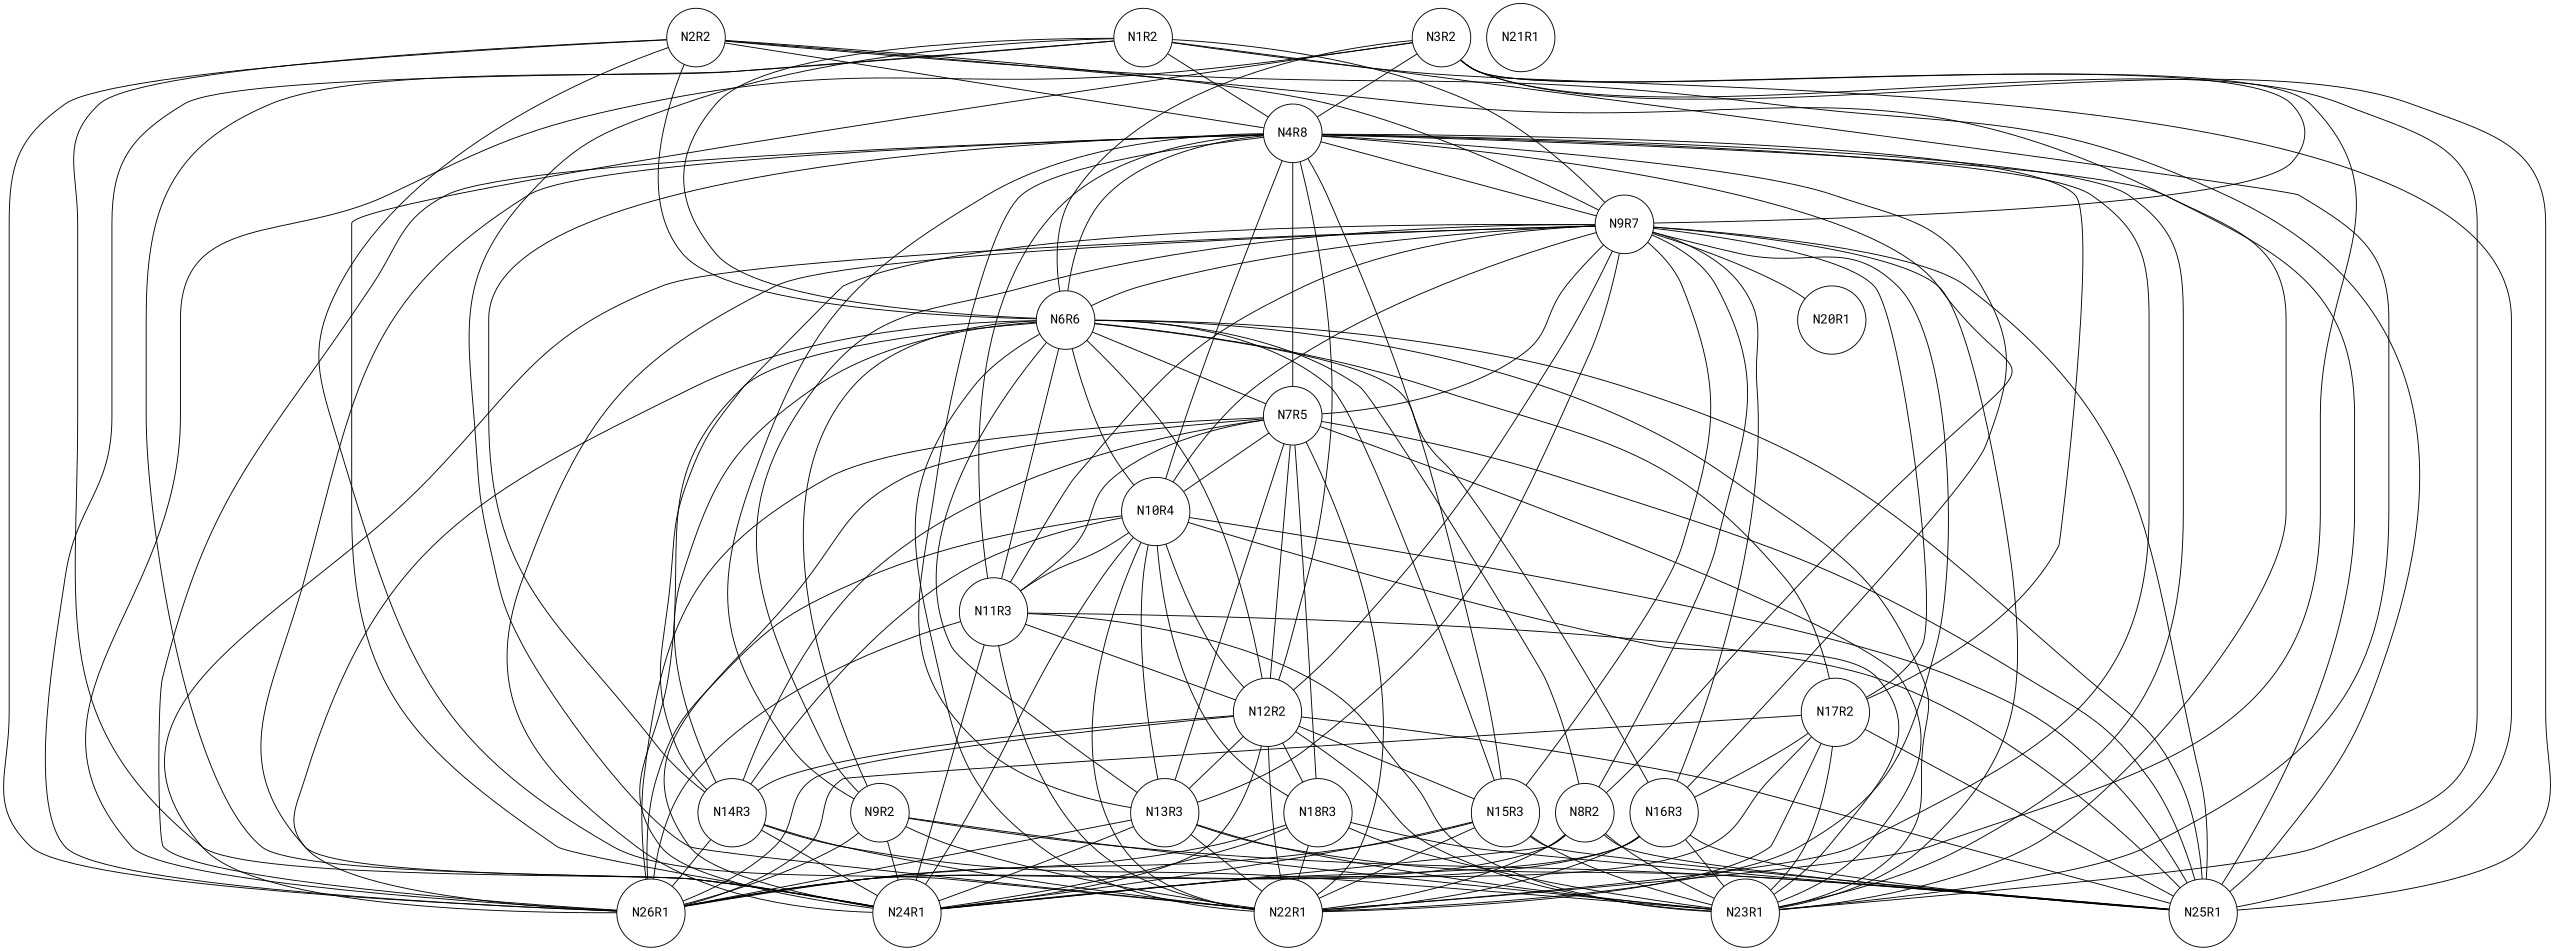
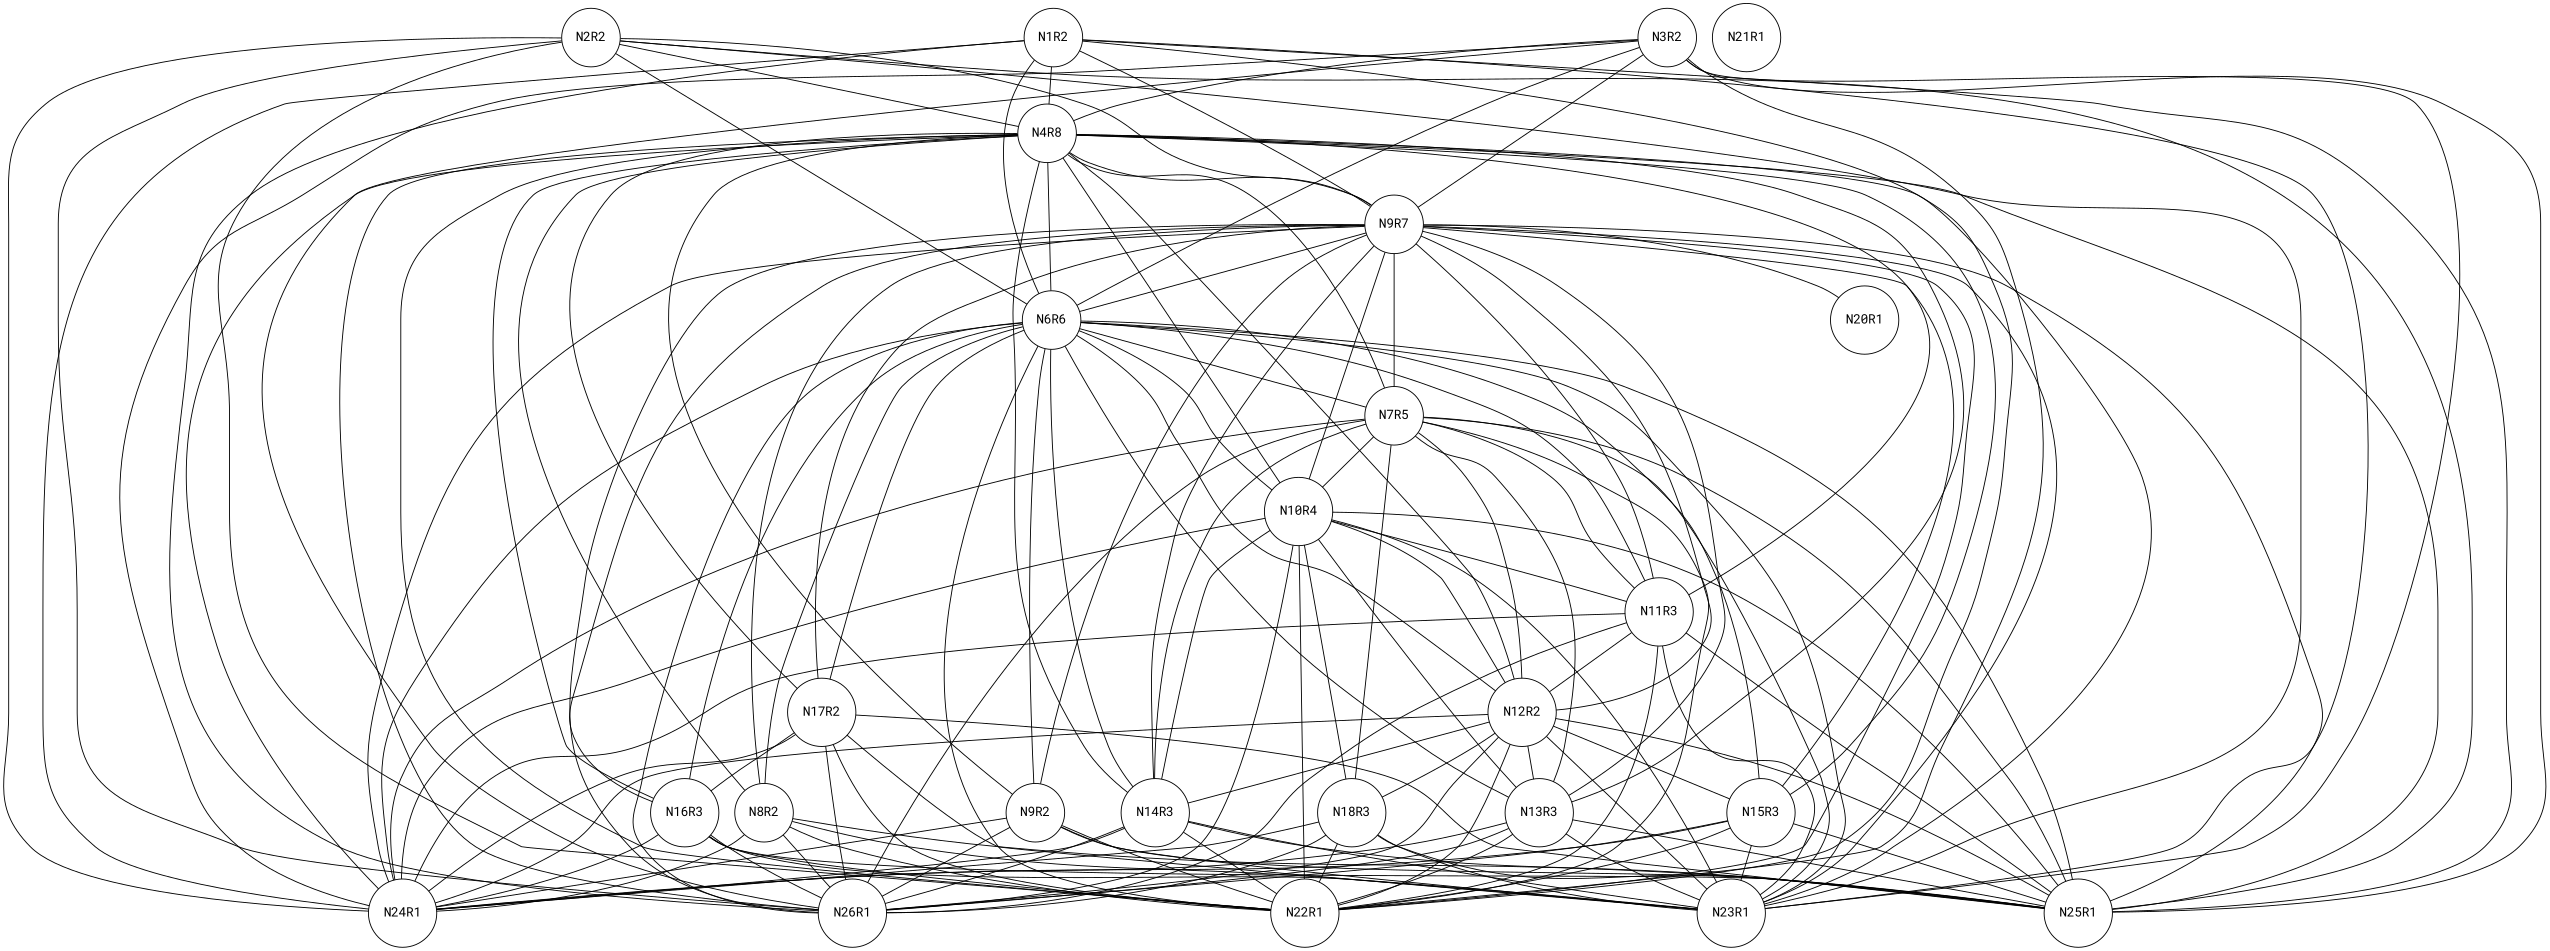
  graph {
    fontname="Roboto Mono"
    node [fontname="Roboto Mono" shape=circle]
    edge [fontname="Roboto Mono"]
    N1R2
    N4R8
    n3 [label=N9R7]
    N6R6
    N23R1
    N22R1
    N25R1
    N24R1
    N26R1
    N7R5
    N8R2
    N9R2
    N10R4
    N11R3
    N12R2
    N13R3
    N14R3
    N15R3
    N17R2
    N16R3
    N20R1
    N2R2
    N3R2
    N18R3
    N21R1
    N1R2 -- N4R8
    N1R2 -- n3
    N1R2 -- N6R6
    N1R2 -- N23R1
    N1R2 -- N22R1
    N1R2 -- N25R1
    N1R2 -- N24R1
    N1R2 -- N26R1
    N4R8 -- n3
    N4R8 -- N6R6
    N4R8 -- N23R1
    N4R8 -- N22R1
    N4R8 -- N25R1
    N4R8 -- N24R1
    N4R8 -- N26R1
    N4R8 -- N7R5
    N4R8 -- N8R2
    N4R8 -- N9R2
    N4R8 -- N10R4
    N4R8 -- N11R3
    N4R8 -- N12R2
    N4R8 -- N13R3
    N4R8 -- N14R3
    N4R8 -- N15R3
    N4R8 -- N17R2
    N4R8 -- N16R3
    n3 -- N6R6
    n3 -- N23R1
    n3 -- N22R1
    n3 -- N25R1
    n3 -- N24R1
    n3 -- N26R1
    n3 -- N7R5
    n3 -- N8R2
    n3 -- N9R2
    n3 -- N10R4
    n3 -- N11R3
    n3 -- N12R2
    n3 -- N13R3
    n3 -- N14R3
    n3 -- N15R3
    n3 -- N17R2
    n3 -- N16R3
    n3 -- N20R1
    N6R6 -- N23R1
    N6R6 -- N22R1
    N6R6 -- N25R1
    N6R6 -- N24R1
    N6R6 -- N26R1
    N6R6 -- N7R5
    N6R6 -- N8R2
    N6R6 -- N9R2
    N6R6 -- N10R4
    N6R6 -- N11R3
    N6R6 -- N12R2
    N6R6 -- N13R3
    N6R6 -- N14R3
    N6R6 -- N15R3
    N6R6 -- N17R2
    N6R6 -- N16R3
    N7R5 -- N23R1
    N7R5 -- N22R1
    N7R5 -- N25R1
    N7R5 -- N24R1
    N7R5 -- N26R1
    N7R5 -- N10R4
    N7R5 -- N11R3
    N7R5 -- N12R2
    N7R5 -- N13R3
    N7R5 -- N14R3
    N7R5 -- N18R3
    N8R2 -- N23R1
    N8R2 -- N22R1
    N8R2 -- N25R1
    N8R2 -- N24R1
    N8R2 -- N26R1
    N9R2 -- N23R1
    N9R2 -- N22R1
    N9R2 -- N25R1
    N9R2 -- N24R1
    N9R2 -- N26R1
    N10R4 -- N23R1
    N10R4 -- N22R1
    N10R4 -- N25R1
    N10R4 -- N24R1
    N10R4 -- N26R1
    N10R4 -- N11R3
    N10R4 -- N12R2
    N10R4 -- N13R3
    N10R4 -- N14R3
    N10R4 -- N18R3
    N11R3 -- N23R1
    N11R3 -- N22R1
    N11R3 -- N25R1
    N11R3 -- N24R1
    N11R3 -- N26R1
    N11R3 -- N12R2
    N12R2 -- N23R1
    N12R2 -- N22R1
    N12R2 -- N25R1
    N12R2 -- N24R1
    N12R2 -- N26R1
    N12R2 -- N13R3
    N12R2 -- N14R3
    N12R2 -- N15R3
    N12R2 -- N18R3
    N13R3 -- N23R1
    N13R3 -- N22R1
    N13R3 -- N25R1
    N13R3 -- N24R1
    N13R3 -- N26R1
    N14R3 -- N23R1
    N14R3 -- N22R1
+   N14R3 -- N25R1
    N14R3 -- N24R1
    N14R3 -- N26R1
    N15R3 -- N23R1
    N15R3 -- N22R1
    N15R3 -- N25R1
    N15R3 -- N24R1
    N15R3 -- N26R1
    N17R2 -- N23R1
    N17R2 -- N22R1
    N17R2 -- N25R1
    N17R2 -- N24R1
    N17R2 -- N26R1
    N17R2 -- N16R3
    N16R3 -- N23R1
    N16R3 -- N22R1
    N16R3 -- N25R1
    N16R3 -- N24R1
    N16R3 -- N26R1
    N2R2 -- N4R8
    N2R2 -- n3
    N2R2 -- N6R6
    N2R2 -- N23R1
    N2R2 -- N22R1
    N2R2 -- N25R1
    N2R2 -- N24R1
    N2R2 -- N26R1
    N3R2 -- N4R8
    N3R2 -- n3
    N3R2 -- N6R6
    N3R2 -- N23R1
    N3R2 -- N22R1
    N3R2 -- N25R1
    N3R2 -- N24R1
    N3R2 -- N26R1
    N18R3 -- N23R1
    N18R3 -- N22R1
    N18R3 -- N25R1
    N18R3 -- N24R1
    N18R3 -- N26R1
  }
